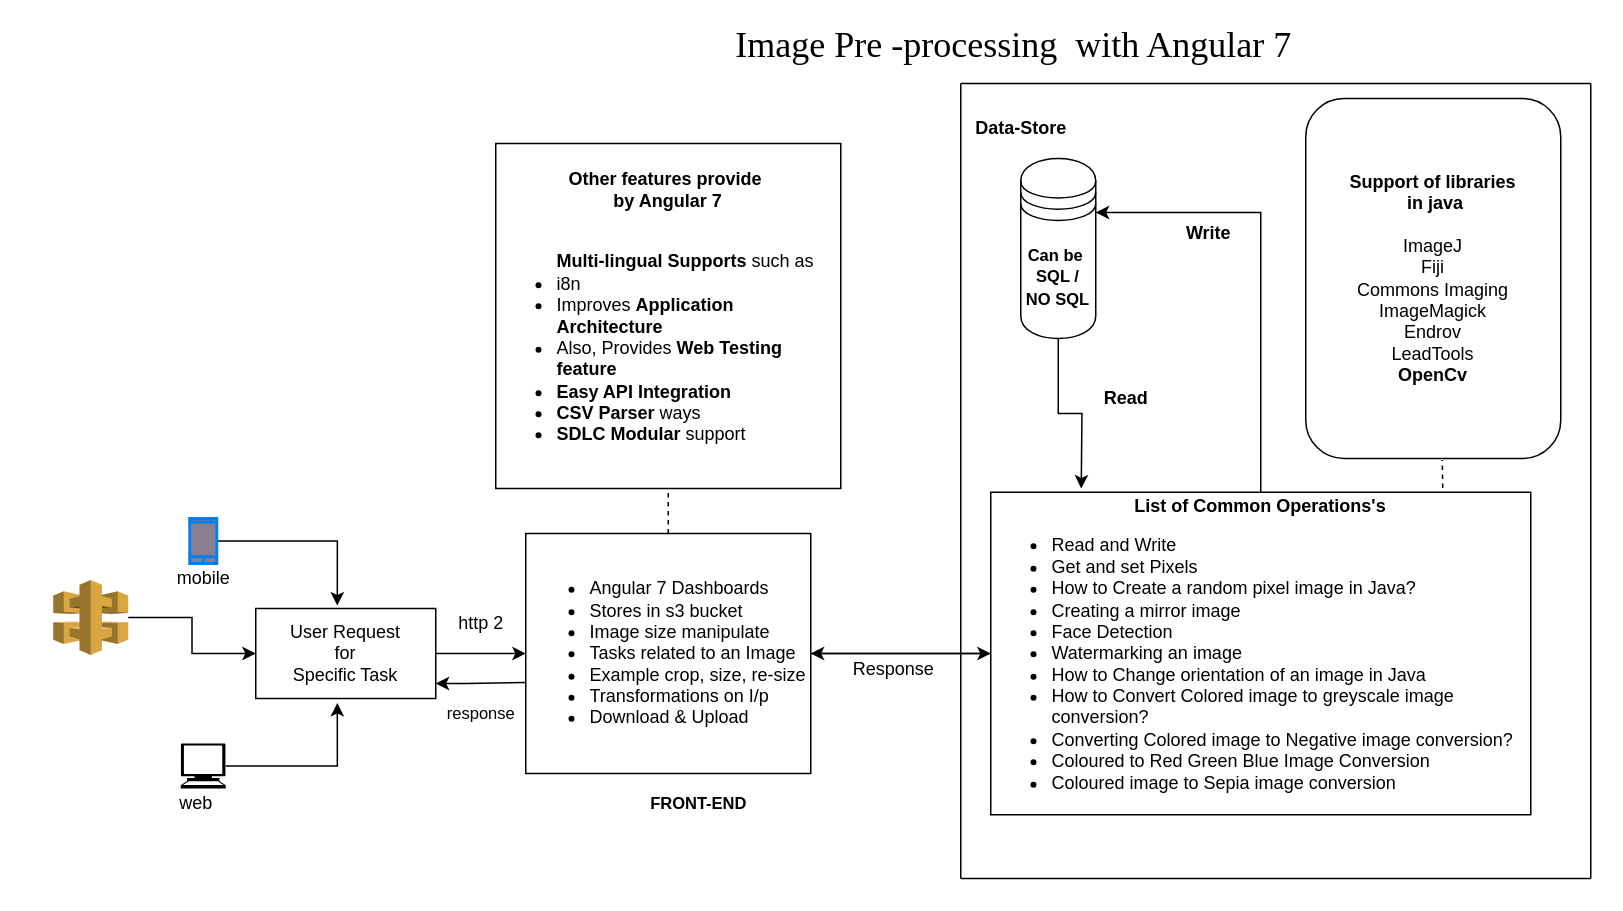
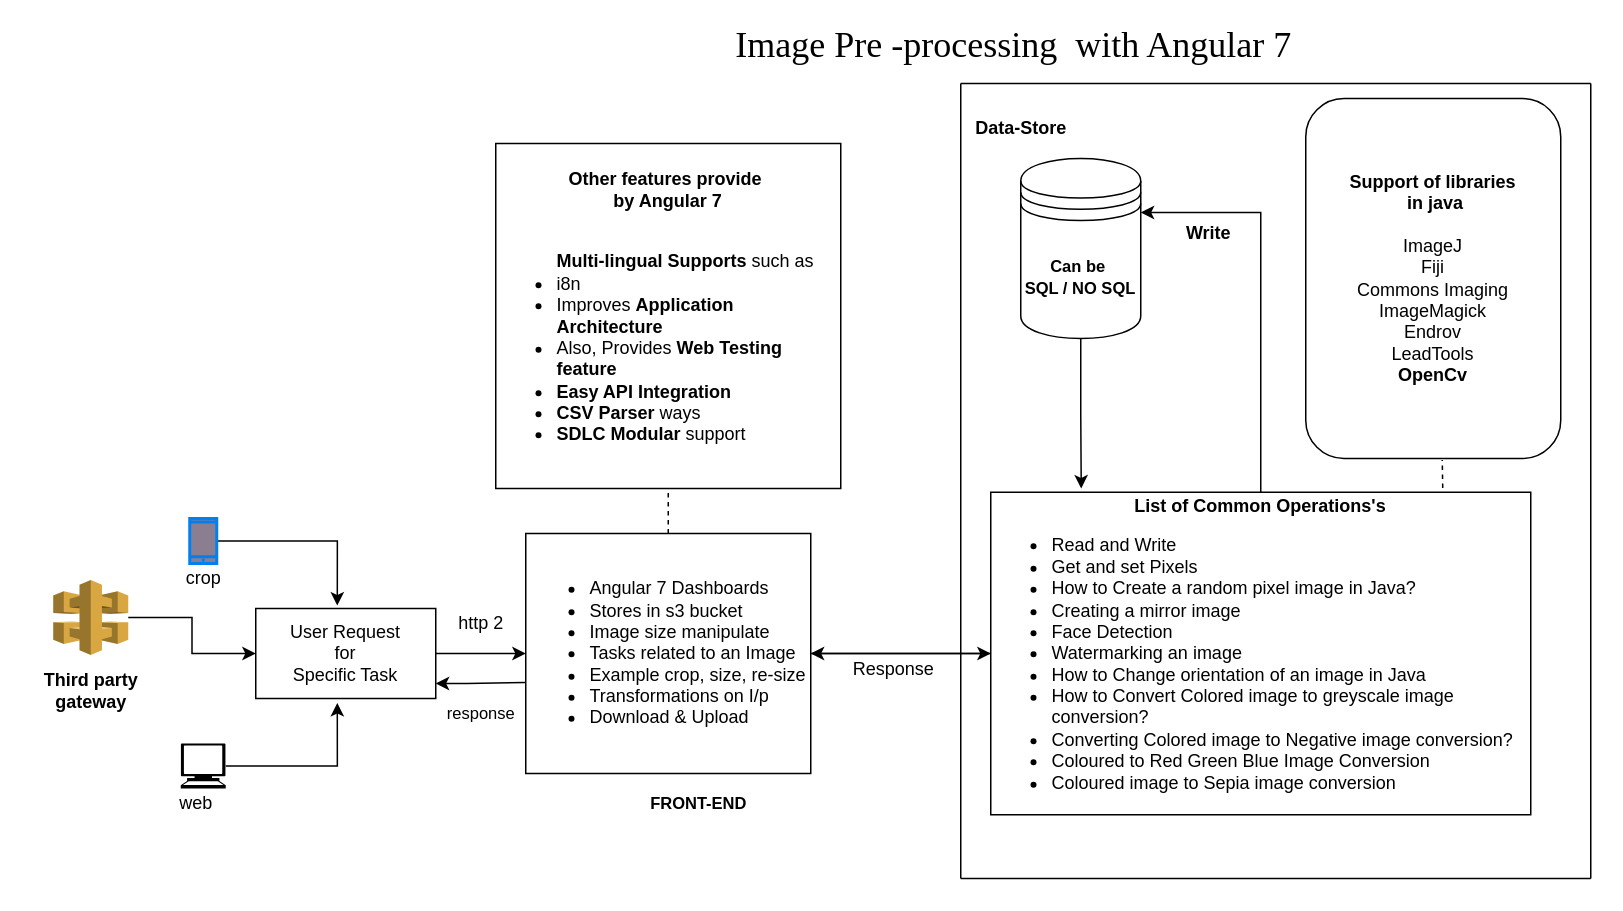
  <mxCell id="0" style=";html=1;" />
  <mxCell id="1" style=";html=1;" parent="0" />
  <mxCell id="2" style="edgeStyle=orthogonalEdgeStyle;rounded=0;orthogonalLoop=1;jettySize=auto;html=1;entryX=0;entryY=0.5;entryDx=0;entryDy=0;" edge="1" parent="1" source="3" target="9"><mxGeometry relative="1" as="geometry" /></mxCell>
  <mxCell id="3" value="User Request&lt;br&gt;for&lt;br&gt;Specific Task" style="rounded=0;whiteSpace=wrap;html=1;" vertex="1" parent="1"><mxGeometry x="170" y="405" width="120" height="60" as="geometry" /></mxCell>
  <mxCell id="4" style="edgeStyle=orthogonalEdgeStyle;rounded=0;orthogonalLoop=1;jettySize=auto;html=1;entryX=0.453;entryY=-0.033;entryDx=0;entryDy=0;entryPerimeter=0;" edge="1" parent="1" source="5" target="3"><mxGeometry relative="1" as="geometry" /></mxCell>
  <mxCell id="5" value="" style="html=1;verticalLabelPosition=bottom;align=center;labelBackgroundColor=#ffffff;verticalAlign=top;strokeWidth=2;strokeColor=#0080F0;shadow=0;dashed=0;shape=mxgraph.ios7.icons.smartphone;fillColor=#8C7E91;" vertex="1" parent="1"><mxGeometry x="126" y="345" width="18" height="30" as="geometry" /></mxCell>
  <mxCell id="6" style="edgeStyle=orthogonalEdgeStyle;rounded=0;orthogonalLoop=1;jettySize=auto;html=1;entryX=0.453;entryY=1.05;entryDx=0;entryDy=0;entryPerimeter=0;" edge="1" parent="1" source="7" target="3"><mxGeometry relative="1" as="geometry" /></mxCell>
  <mxCell id="7" value="" style="shape=mxgraph.signs.tech.computer;html=1;fillColor=#000000;strokeColor=none;verticalLabelPosition=bottom;verticalAlign=top;align=center;" vertex="1" parent="1"><mxGeometry x="120" y="495" width="30" height="30" as="geometry" /></mxCell>
  <mxCell id="8" style="edgeStyle=orthogonalEdgeStyle;rounded=0;orthogonalLoop=1;jettySize=auto;html=1;entryX=0;entryY=0.5;entryDx=0;entryDy=0;" edge="1" parent="1" source="9" target="14"><mxGeometry relative="1" as="geometry"><mxPoint x="700" y="435" as="targetPoint" /></mxGeometry></mxCell>
  <mxCell id="9" value="&lt;div style=&quot;text-align: left&quot;&gt;&lt;ul&gt;&lt;li&gt;&lt;span&gt;Angular 7 Dashboards&lt;/span&gt;&lt;/li&gt;&lt;li&gt;&lt;span&gt;&lt;div style=&quot;text-align: left&quot;&gt;&lt;span&gt;Stores in s3 bucket&lt;/span&gt;&lt;/div&gt;&lt;/span&gt;&lt;/li&gt;&lt;li&gt;&lt;div style=&quot;text-align: left&quot;&gt;&lt;span&gt;Image size manipulate&lt;/span&gt;&lt;/div&gt;&lt;/li&gt;&lt;li&gt;&lt;div style=&quot;text-align: left&quot;&gt;&lt;span&gt;Tasks related to an Image&lt;/span&gt;&lt;/div&gt;&lt;/li&gt;&lt;li&gt;&lt;div style=&quot;text-align: left&quot;&gt;&lt;span&gt;Example crop, size, re-size&lt;/span&gt;&lt;/div&gt;&lt;/li&gt;&lt;li&gt;&lt;div style=&quot;text-align: left&quot;&gt;&lt;span&gt;Transformations on I/p&amp;nbsp;&lt;/span&gt;&lt;/div&gt;&lt;/li&gt;&lt;li&gt;&lt;div style=&quot;text-align: left&quot;&gt;&lt;span&gt;Download &amp;amp; Upload&lt;/span&gt;&lt;/div&gt;&lt;/li&gt;&lt;/ul&gt;&lt;/div&gt;" style="rounded=0;whiteSpace=wrap;html=1;align=center;" vertex="1" parent="1"><mxGeometry x="350" y="355" width="190" height="160" as="geometry" /></mxCell>
  <mxCell id="10" value="http 2" style="text;html=1;align=center;verticalAlign=middle;resizable=0;points=[];autosize=1;" vertex="1" parent="1"><mxGeometry x="295" y="405" width="50" height="20" as="geometry" /></mxCell>
  <mxCell id="11" value="&lt;b&gt;&lt;font style=&quot;font-size: 11px&quot;&gt;FRONT-END&lt;/font&gt;&lt;/b&gt;" style="text;html=1;align=center;verticalAlign=middle;resizable=0;points=[];autosize=1;" vertex="1" parent="1"><mxGeometry x="425" y="525" width="80" height="20" as="geometry" /></mxCell>
  <mxCell id="12" style="edgeStyle=orthogonalEdgeStyle;rounded=0;orthogonalLoop=1;jettySize=auto;html=1;" edge="1" parent="1" source="14" target="9"><mxGeometry relative="1" as="geometry" /></mxCell>
  <mxCell id="13" style="edgeStyle=orthogonalEdgeStyle;rounded=0;orthogonalLoop=1;jettySize=auto;html=1;entryX=1;entryY=0.3;entryDx=0;entryDy=0;" edge="1" parent="1" source="14" target="18"><mxGeometry relative="1" as="geometry" /></mxCell>
  <mxCell id="14" value="&lt;b&gt;List of Common Operations's&lt;/b&gt;&lt;br&gt;&lt;div&gt;&lt;div style=&quot;text-align: left&quot;&gt;&lt;ul&gt;&lt;li&gt;Read and Write&lt;/li&gt;&lt;li&gt;Get and set Pixels&lt;/li&gt;&lt;li&gt;How to Create a random pixel image in Java?&lt;/li&gt;&lt;li&gt;Creating a mirror image&lt;/li&gt;&lt;li&gt;Face Detection&lt;/li&gt;&lt;li&gt;Watermarking an image&lt;/li&gt;&lt;li&gt;How to Change orientation of an image in Java&lt;/li&gt;&lt;li&gt;How to Convert Colored image to greyscale image conversion?&lt;/li&gt;&lt;li&gt;Converting Colored image to Negative image conversion?&lt;/li&gt;&lt;li&gt;Coloured to Red Green Blue Image Conversion&lt;/li&gt;&lt;li&gt;Coloured image to Sepia image conversion&lt;/li&gt;&lt;/ul&gt;&lt;/div&gt;&lt;/div&gt;" style="rounded=0;whiteSpace=wrap;html=1;" vertex="1" parent="1"><mxGeometry x="660" y="327.5" width="360" height="215" as="geometry" /></mxCell>
  <mxCell id="15" value="Response" style="text;html=1;align=center;verticalAlign=middle;resizable=0;points=[];autosize=1;" vertex="1" parent="1"><mxGeometry x="560" y="436" width="70" height="20" as="geometry" /></mxCell>
  <mxCell id="16" value="&lt;b&gt;Support of libraries&lt;br&gt;&amp;nbsp;in java&lt;br&gt;&lt;/b&gt;&lt;br&gt;&lt;div&gt;ImageJ&lt;/div&gt;&lt;div&gt;Fiji&lt;/div&gt;&lt;div&gt;Commons Imaging&lt;/div&gt;&lt;div&gt;ImageMagick&lt;/div&gt;&lt;div&gt;Endrov&lt;/div&gt;&lt;div&gt;LeadTools&lt;/div&gt;&lt;div&gt;&lt;b&gt;OpenCv&lt;/b&gt;&lt;/div&gt;" style="rounded=1;whiteSpace=wrap;html=1;" vertex="1" parent="1"><mxGeometry x="870" y="65" width="170" height="240" as="geometry" /></mxCell>
  <mxCell id="17" style="edgeStyle=orthogonalEdgeStyle;rounded=0;orthogonalLoop=1;jettySize=auto;html=1;exitX=0.5;exitY=1;exitDx=0;exitDy=0;" edge="1" parent="1" source="18"><mxGeometry relative="1" as="geometry"><mxPoint x="720.333" y="325" as="targetPoint" /></mxGeometry></mxCell>
- <mxCell id="18" value="&lt;b&gt;&lt;font style=&quot;font-size: 11px&quot;&gt;Can be&amp;nbsp;&lt;br&gt;SQL / NO SQL&lt;/font&gt;&lt;/b&gt;" style="shape=datastore;whiteSpace=wrap;html=1;" vertex="1" parent="1"><mxGeometry x="680" y="105" width="50" height="120" as="geometry" /></mxCell>
+ <mxCell id="18" value="&lt;b&gt;&lt;font style=&quot;font-size: 11px&quot;&gt;Can be&amp;nbsp;&lt;br&gt;SQL / NO SQL&lt;/font&gt;&lt;/b&gt;" style="shape=datastore;whiteSpace=wrap;html=1;" vertex="1" parent="1"><mxGeometry x="680" y="105" width="80" height="120" as="geometry" /></mxCell>
  <mxCell id="19" value="" style="endArrow=none;html=1;" edge="1" parent="1"><mxGeometry width="50" height="50" relative="1" as="geometry"><mxPoint x="640" y="55" as="sourcePoint" /><mxPoint x="640" y="585" as="targetPoint" /></mxGeometry></mxCell>
  <mxCell id="20" value="" style="endArrow=none;html=1;" edge="1" parent="1"><mxGeometry width="50" height="50" relative="1" as="geometry"><mxPoint x="640" y="55" as="sourcePoint" /><mxPoint x="1060" y="55" as="targetPoint" /></mxGeometry></mxCell>
  <mxCell id="21" value="" style="endArrow=none;html=1;" edge="1" parent="1"><mxGeometry width="50" height="50" relative="1" as="geometry"><mxPoint x="1060" y="55" as="sourcePoint" /><mxPoint x="1060" y="585" as="targetPoint" /></mxGeometry></mxCell>
  <mxCell id="22" value="" style="endArrow=none;html=1;" edge="1" parent="1"><mxGeometry width="50" height="50" relative="1" as="geometry"><mxPoint x="640" y="585" as="sourcePoint" /><mxPoint x="1060" y="585" as="targetPoint" /></mxGeometry></mxCell>
  <mxCell id="23" value="&lt;b&gt;Data-Store&lt;/b&gt;" style="text;html=1;align=center;verticalAlign=middle;resizable=0;points=[];autosize=1;" vertex="1" parent="1"><mxGeometry x="640" y="75" width="80" height="20" as="geometry" /></mxCell>
  <mxCell id="24" value="" style="endArrow=none;dashed=1;html=1;" edge="1" parent="1" source="9"><mxGeometry width="50" height="50" relative="1" as="geometry"><mxPoint x="445" y="334.289" as="sourcePoint" /><mxPoint x="445" y="284.289" as="targetPoint" /></mxGeometry></mxCell>
  <mxCell id="25" value="&lt;div&gt;&lt;b&gt;Other features provide&amp;nbsp;&lt;/b&gt;&lt;/div&gt;&lt;div&gt;&lt;b&gt;by Angular 7&lt;/b&gt;&lt;/div&gt;&lt;font&gt;&lt;br&gt;&lt;div&gt;&lt;ul&gt;&lt;li&gt;&lt;font&gt;&lt;div style=&quot;text-align: left&quot;&gt;&lt;b&gt;Multi-lingual Supports&lt;/b&gt; such as i8n&lt;/div&gt;&lt;/font&gt;&lt;/li&gt;&lt;li&gt;&lt;div style=&quot;text-align: left&quot;&gt;Improves &lt;b&gt;Application Architecture&lt;/b&gt;&lt;/div&gt;&lt;/li&gt;&lt;li&gt;&lt;div style=&quot;text-align: left&quot;&gt;Also, Provides &lt;b&gt;Web Testing feature&lt;/b&gt;&lt;/div&gt;&lt;/li&gt;&lt;li&gt;&lt;div style=&quot;text-align: left&quot;&gt;&lt;b&gt;Easy API Integration&lt;/b&gt;&amp;nbsp;&lt;/div&gt;&lt;/li&gt;&lt;li&gt;&lt;div style=&quot;text-align: left&quot;&gt;&lt;b&gt;CSV Parser&lt;/b&gt; ways&amp;nbsp;&lt;/div&gt;&lt;/li&gt;&lt;li&gt;&lt;div style=&quot;text-align: left&quot;&gt;&lt;b&gt;SDLC Modular&lt;/b&gt; support&lt;/div&gt;&lt;/li&gt;&lt;/ul&gt;&lt;/div&gt;&lt;/font&gt;" style="whiteSpace=wrap;html=1;aspect=fixed;" vertex="1" parent="1"><mxGeometry x="330" y="95" width="230" height="230" as="geometry" /></mxCell>
- <mxCell id="26" value="mobile" style="text;html=1;align=center;verticalAlign=middle;resizable=0;points=[];autosize=1;" vertex="1" parent="1"><mxGeometry x="110" y="375" width="50" height="20" as="geometry" /></mxCell>
+ <mxCell id="26" value="crop" style="text;html=1;align=center;verticalAlign=middle;resizable=0;points=[];autosize=1;" vertex="1" parent="1"><mxGeometry x="110" y="375" width="50" height="20" as="geometry" /></mxCell>
  <mxCell id="27" value="web&lt;br&gt;" style="text;html=1;align=center;verticalAlign=middle;resizable=0;points=[];autosize=1;" vertex="1" parent="1"><mxGeometry x="110" y="525" width="40" height="20" as="geometry" /></mxCell>
+ <mxCell id="28" value="&lt;b&gt;Third party&lt;br&gt;gateway&lt;/b&gt;" style="text;html=1;align=center;verticalAlign=middle;resizable=0;points=[];autosize=1;" vertex="1" parent="1"><mxGeometry x="20" y="445" width="80" height="30" as="geometry" /></mxCell>
  <mxCell id="29" style="edgeStyle=orthogonalEdgeStyle;rounded=0;orthogonalLoop=1;jettySize=auto;html=1;entryX=0;entryY=0.5;entryDx=0;entryDy=0;" edge="1" parent="1" source="30" target="3"><mxGeometry relative="1" as="geometry" /></mxCell>
  <mxCell id="30" value="" style="outlineConnect=0;dashed=0;verticalLabelPosition=bottom;verticalAlign=top;align=center;html=1;shape=mxgraph.aws3.api_gateway;fillColor=#D9A741;gradientColor=none;" vertex="1" parent="1"><mxGeometry x="35" y="386" width="50" height="50" as="geometry" /></mxCell>
- <mxCell id="31" value="&lt;b&gt;Read&lt;/b&gt;" style="text;html=1;align=center;verticalAlign=middle;resizable=0;points=[];autosize=1;" vertex="1" parent="1"><mxGeometry x="730" y="255" width="40" height="20" as="geometry" /></mxCell>
  <mxCell id="32" value="&lt;b&gt;Write&lt;/b&gt;" style="text;html=1;align=center;verticalAlign=middle;resizable=0;points=[];autosize=1;" vertex="1" parent="1"><mxGeometry x="780" y="145" width="50" height="20" as="geometry" /></mxCell>
  <mxCell id="33" value="" style="endArrow=none;dashed=1;html=1;exitX=0.837;exitY=-0.013;exitDx=0;exitDy=0;exitPerimeter=0;" edge="1" parent="1" source="14"><mxGeometry width="50" height="50" relative="1" as="geometry"><mxPoint x="965" y="327.5" as="sourcePoint" /><mxPoint x="961" y="306" as="targetPoint" /></mxGeometry></mxCell>
  <mxCell id="34" value="&lt;font face=&quot;Georgia&quot; style=&quot;font-size: 24px&quot;&gt;Image Pre -processing&amp;nbsp; with Angular 7&lt;/font&gt;" style="text;html=1;align=center;verticalAlign=middle;resizable=0;points=[];autosize=1;" vertex="1" parent="1"><mxGeometry x="465" y="20" width="420" height="20" as="geometry" /></mxCell>
  <mxCell id="35" value="" style="endArrow=classic;html=1;exitX=-0.001;exitY=0.621;exitDx=0;exitDy=0;exitPerimeter=0;" edge="1" parent="1" source="9"><mxGeometry width="50" height="50" relative="1" as="geometry"><mxPoint x="290" y="535" as="sourcePoint" /><mxPoint x="290" y="455" as="targetPoint" /><Array as="points"><mxPoint x="310" y="455" /></Array></mxGeometry></mxCell>
  <mxCell id="36" value="&lt;font style=&quot;font-size: 11px&quot;&gt;response&lt;/font&gt;" style="text;html=1;align=center;verticalAlign=middle;resizable=0;points=[];autosize=1;" vertex="1" parent="1"><mxGeometry x="290" y="465" width="60" height="20" as="geometry" /></mxCell>
